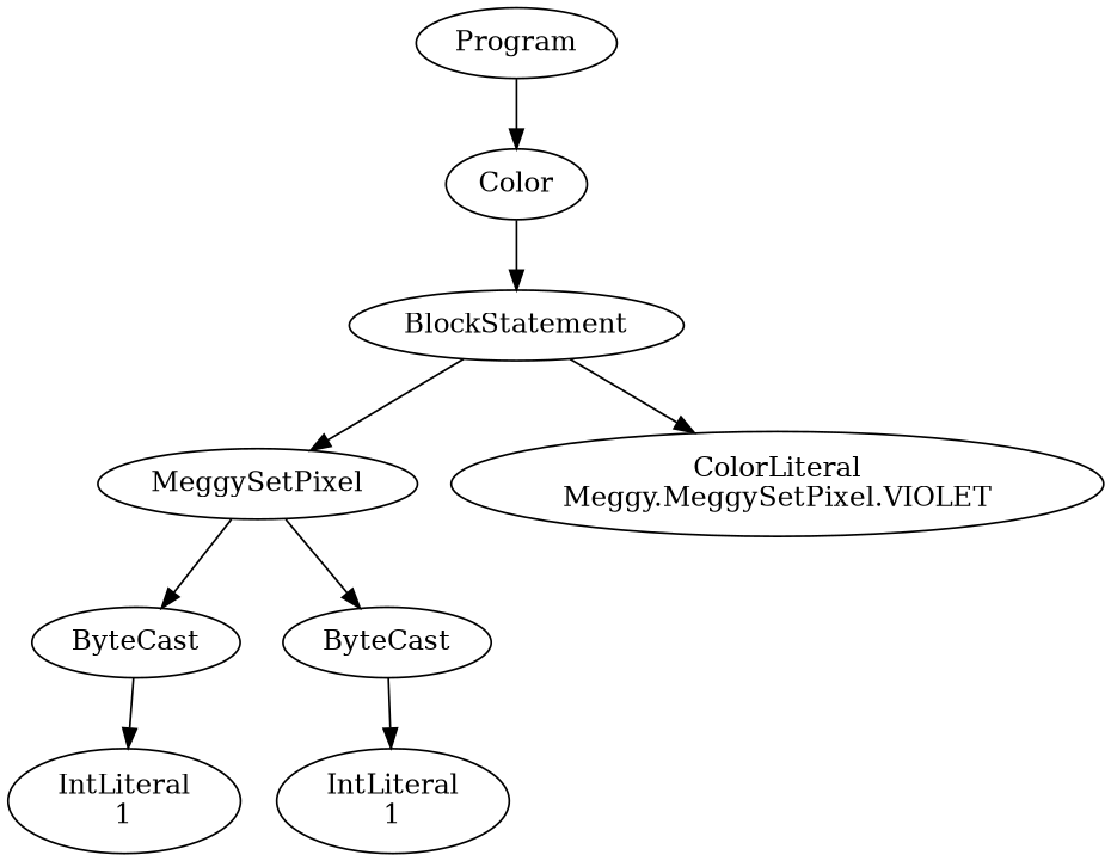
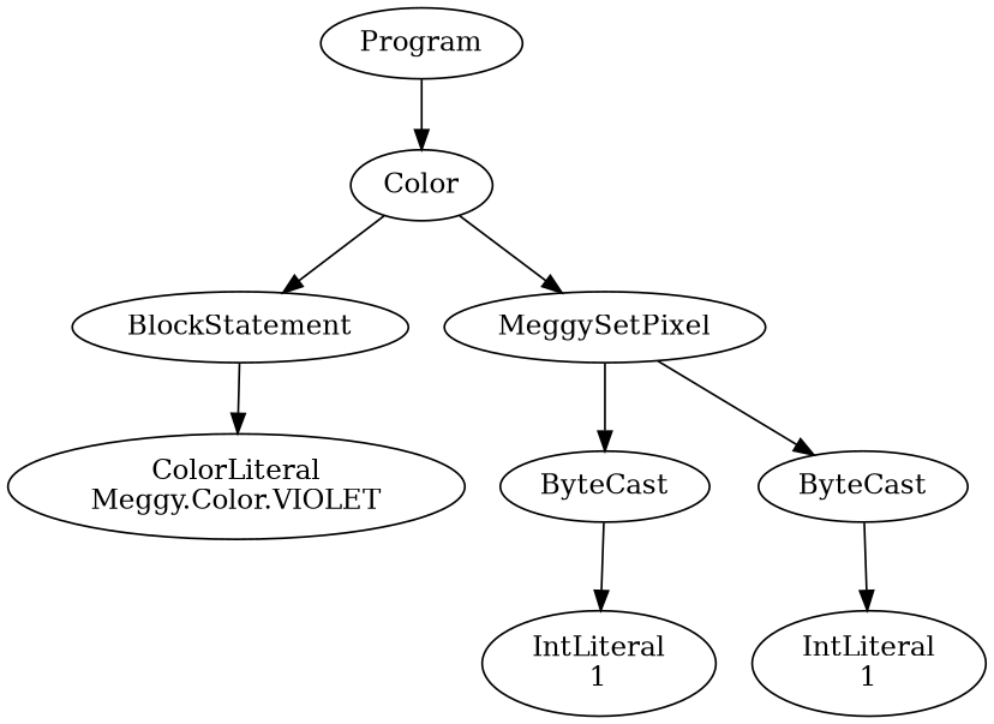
  digraph {
    n1 [label=Program]
    n2 [label=Color]
    n3 [label=BlockStatement]
    n4 [label=MeggySetPixel]
-   n5 [label="ColorLiteral\nMeggy.MeggySetPixel.VIOLET"]
+   n5 [label="ColorLiteral\nMeggy.Color.VIOLET"]
    n6 [label=ByteCast]
    n7 [label=ByteCast]
    n8 [label="IntLiteral\n1"]
    n9 [label="IntLiteral\n1"]
    n1 -> n2
    n2 -> n3
-   n3 -> n4
+   n2 -> n4
    n3 -> n5
    n4 -> n6
    n4 -> n7
    n6 -> n8
    n7 -> n9
  }
